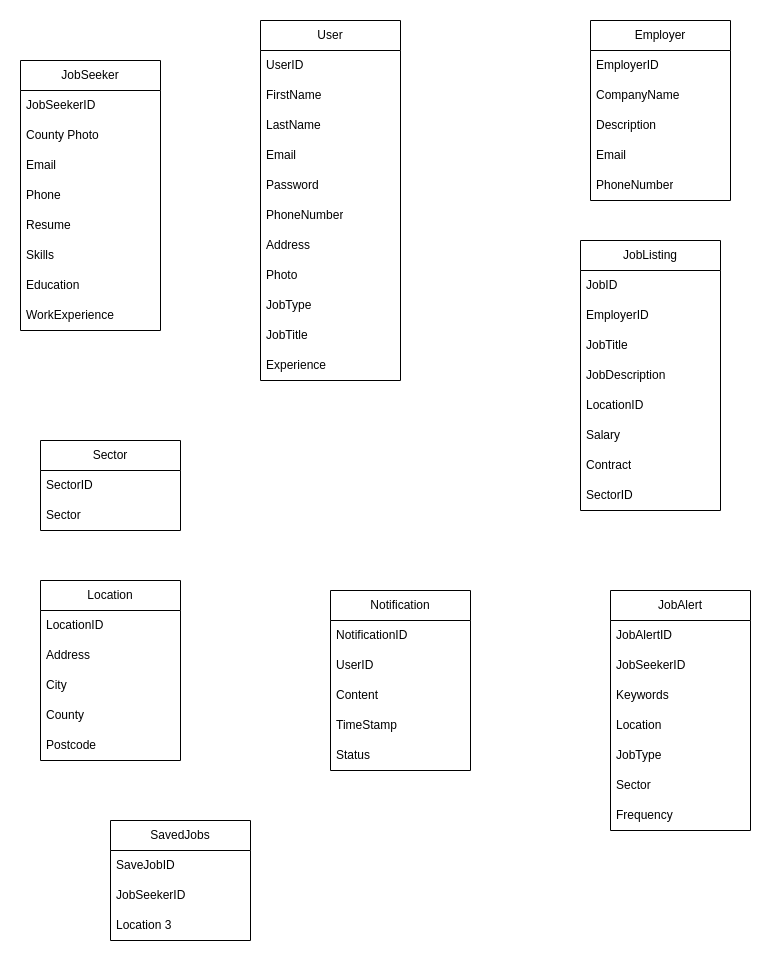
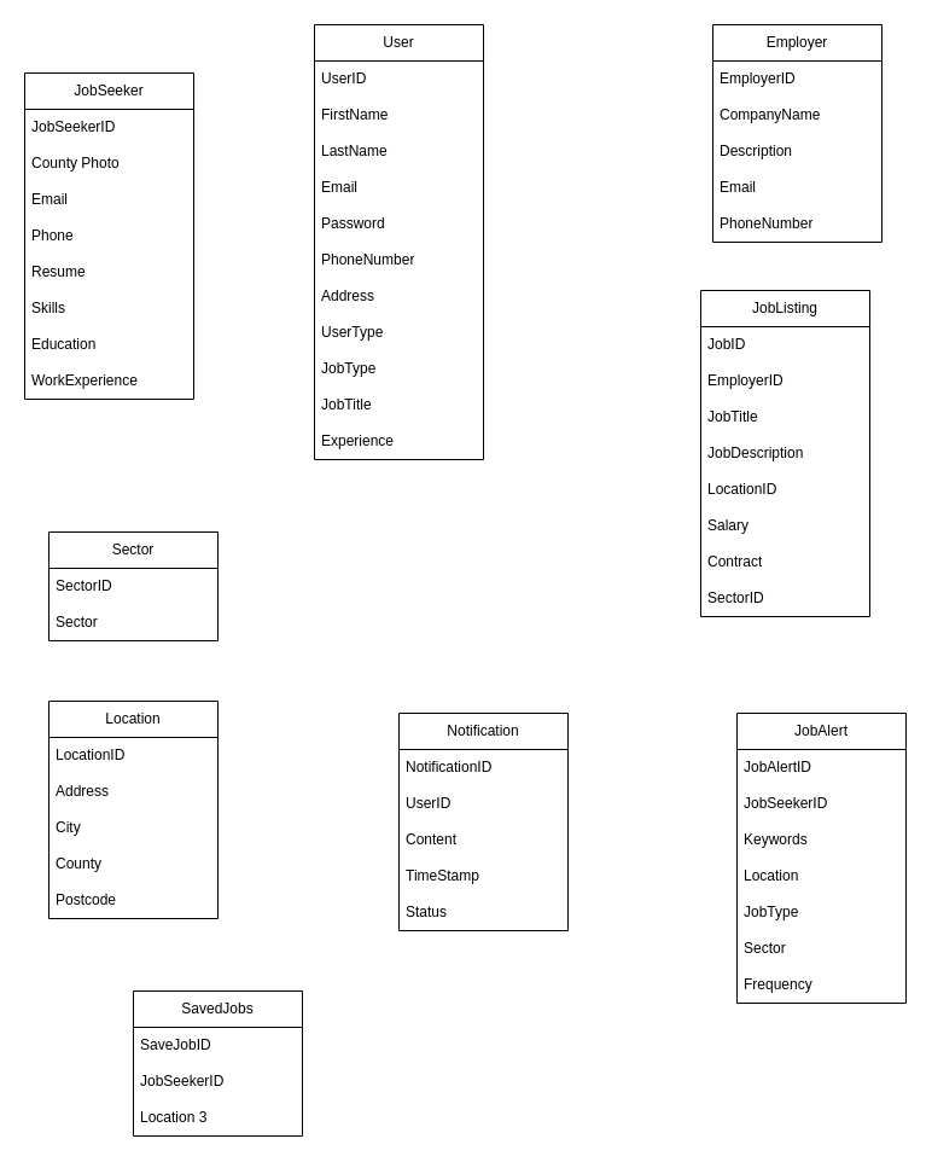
  <mxCell id="0" />
  <mxCell id="1" parent="0" />
  <mxCell id="2" value="User" style="swimlane;fontStyle=0;childLayout=stackLayout;horizontal=1;startSize=30;horizontalStack=0;resizeParent=1;resizeParentMax=0;resizeLast=0;collapsible=1;marginBottom=0;whiteSpace=wrap;html=1;" vertex="1" parent="1"><mxGeometry x="260" y="20" width="140" height="360" as="geometry" /></mxCell>
  <mxCell id="3" value="UserID" style="text;strokeColor=none;fillColor=none;align=left;verticalAlign=middle;spacingLeft=4;spacingRight=4;overflow=hidden;points=[[0,0.5],[1,0.5]];portConstraint=eastwest;rotatable=0;whiteSpace=wrap;html=1;" vertex="1" parent="2"><mxGeometry y="30" width="140" height="30" as="geometry" /></mxCell>
  <mxCell id="4" value="FirstName" style="text;strokeColor=none;fillColor=none;align=left;verticalAlign=middle;spacingLeft=4;spacingRight=4;overflow=hidden;points=[[0,0.5],[1,0.5]];portConstraint=eastwest;rotatable=0;whiteSpace=wrap;html=1;" vertex="1" parent="2"><mxGeometry y="60" width="140" height="30" as="geometry" /></mxCell>
  <mxCell id="5" value="LastName" style="text;strokeColor=none;fillColor=none;align=left;verticalAlign=middle;spacingLeft=4;spacingRight=4;overflow=hidden;points=[[0,0.5],[1,0.5]];portConstraint=eastwest;rotatable=0;whiteSpace=wrap;html=1;" vertex="1" parent="2"><mxGeometry y="90" width="140" height="30" as="geometry" /></mxCell>
  <mxCell id="6" value="Email" style="text;strokeColor=none;fillColor=none;align=left;verticalAlign=middle;spacingLeft=4;spacingRight=4;overflow=hidden;points=[[0,0.5],[1,0.5]];portConstraint=eastwest;rotatable=0;whiteSpace=wrap;html=1;" vertex="1" parent="2"><mxGeometry y="120" width="140" height="30" as="geometry" /></mxCell>
  <mxCell id="7" value="Password" style="text;strokeColor=none;fillColor=none;align=left;verticalAlign=middle;spacingLeft=4;spacingRight=4;overflow=hidden;points=[[0,0.5],[1,0.5]];portConstraint=eastwest;rotatable=0;whiteSpace=wrap;html=1;" vertex="1" parent="2"><mxGeometry y="150" width="140" height="30" as="geometry" /></mxCell>
  <mxCell id="8" value="PhoneNumber" style="text;strokeColor=none;fillColor=none;align=left;verticalAlign=middle;spacingLeft=4;spacingRight=4;overflow=hidden;points=[[0,0.5],[1,0.5]];portConstraint=eastwest;rotatable=0;whiteSpace=wrap;html=1;" vertex="1" parent="2"><mxGeometry y="180" width="140" height="30" as="geometry" /></mxCell>
  <mxCell id="9" value="Address" style="text;strokeColor=none;fillColor=none;align=left;verticalAlign=middle;spacingLeft=4;spacingRight=4;overflow=hidden;points=[[0,0.5],[1,0.5]];portConstraint=eastwest;rotatable=0;whiteSpace=wrap;html=1;" vertex="1" parent="2"><mxGeometry y="210" width="140" height="30" as="geometry" /></mxCell>
- <mxCell id="10" value="Photo" style="text;strokeColor=none;fillColor=none;align=left;verticalAlign=middle;spacingLeft=4;spacingRight=4;overflow=hidden;points=[[0,0.5],[1,0.5]];portConstraint=eastwest;rotatable=0;whiteSpace=wrap;html=1;" vertex="1" parent="2"><mxGeometry y="240" width="140" height="30" as="geometry" /></mxCell>
+ <mxCell id="10" value="UserType" style="text;strokeColor=none;fillColor=none;align=left;verticalAlign=middle;spacingLeft=4;spacingRight=4;overflow=hidden;points=[[0,0.5],[1,0.5]];portConstraint=eastwest;rotatable=0;whiteSpace=wrap;html=1;" vertex="1" parent="2"><mxGeometry y="240" width="140" height="30" as="geometry" /></mxCell>
  <mxCell id="11" value="JobType" style="text;strokeColor=none;fillColor=none;align=left;verticalAlign=middle;spacingLeft=4;spacingRight=4;overflow=hidden;points=[[0,0.5],[1,0.5]];portConstraint=eastwest;rotatable=0;whiteSpace=wrap;html=1;" vertex="1" parent="2"><mxGeometry y="270" width="140" height="30" as="geometry" /></mxCell>
  <mxCell id="12" value="JobTitle" style="text;strokeColor=none;fillColor=none;align=left;verticalAlign=middle;spacingLeft=4;spacingRight=4;overflow=hidden;points=[[0,0.5],[1,0.5]];portConstraint=eastwest;rotatable=0;whiteSpace=wrap;html=1;" vertex="1" parent="2"><mxGeometry y="300" width="140" height="30" as="geometry" /></mxCell>
  <mxCell id="13" value="Experience" style="text;strokeColor=none;fillColor=none;align=left;verticalAlign=middle;spacingLeft=4;spacingRight=4;overflow=hidden;points=[[0,0.5],[1,0.5]];portConstraint=eastwest;rotatable=0;whiteSpace=wrap;html=1;" vertex="1" parent="2"><mxGeometry y="330" width="140" height="30" as="geometry" /></mxCell>
  <mxCell id="14" value="Employer" style="swimlane;fontStyle=0;childLayout=stackLayout;horizontal=1;startSize=30;horizontalStack=0;resizeParent=1;resizeParentMax=0;resizeLast=0;collapsible=1;marginBottom=0;whiteSpace=wrap;html=1;" vertex="1" parent="1"><mxGeometry x="590" y="20" width="140" height="180" as="geometry" /></mxCell>
  <mxCell id="15" value="EmployerID" style="text;strokeColor=none;fillColor=none;align=left;verticalAlign=middle;spacingLeft=4;spacingRight=4;overflow=hidden;points=[[0,0.5],[1,0.5]];portConstraint=eastwest;rotatable=0;whiteSpace=wrap;html=1;" vertex="1" parent="14"><mxGeometry y="30" width="140" height="30" as="geometry" /></mxCell>
  <mxCell id="16" value="CompanyName" style="text;strokeColor=none;fillColor=none;align=left;verticalAlign=middle;spacingLeft=4;spacingRight=4;overflow=hidden;points=[[0,0.5],[1,0.5]];portConstraint=eastwest;rotatable=0;whiteSpace=wrap;html=1;" vertex="1" parent="14"><mxGeometry y="60" width="140" height="30" as="geometry" /></mxCell>
  <mxCell id="17" value="Description" style="text;strokeColor=none;fillColor=none;align=left;verticalAlign=middle;spacingLeft=4;spacingRight=4;overflow=hidden;points=[[0,0.5],[1,0.5]];portConstraint=eastwest;rotatable=0;whiteSpace=wrap;html=1;" vertex="1" parent="14"><mxGeometry y="90" width="140" height="30" as="geometry" /></mxCell>
  <mxCell id="18" value="Email" style="text;strokeColor=none;fillColor=none;align=left;verticalAlign=middle;spacingLeft=4;spacingRight=4;overflow=hidden;points=[[0,0.5],[1,0.5]];portConstraint=eastwest;rotatable=0;whiteSpace=wrap;html=1;" vertex="1" parent="14"><mxGeometry y="120" width="140" height="30" as="geometry" /></mxCell>
  <mxCell id="19" value="PhoneNumber" style="text;strokeColor=none;fillColor=none;align=left;verticalAlign=middle;spacingLeft=4;spacingRight=4;overflow=hidden;points=[[0,0.5],[1,0.5]];portConstraint=eastwest;rotatable=0;whiteSpace=wrap;html=1;" vertex="1" parent="14"><mxGeometry y="150" width="140" height="30" as="geometry" /></mxCell>
  <mxCell id="20" value="JobSeeker" style="swimlane;fontStyle=0;childLayout=stackLayout;horizontal=1;startSize=30;horizontalStack=0;resizeParent=1;resizeParentMax=0;resizeLast=0;collapsible=1;marginBottom=0;whiteSpace=wrap;html=1;" vertex="1" parent="1"><mxGeometry x="20" y="60" width="140" height="270" as="geometry" /></mxCell>
  <mxCell id="21" value="JobSeekerID" style="text;strokeColor=none;fillColor=none;align=left;verticalAlign=middle;spacingLeft=4;spacingRight=4;overflow=hidden;points=[[0,0.5],[1,0.5]];portConstraint=eastwest;rotatable=0;whiteSpace=wrap;html=1;" vertex="1" parent="20"><mxGeometry y="30" width="140" height="30" as="geometry" /></mxCell>
  <mxCell id="22" value="County Photo" style="text;strokeColor=none;fillColor=none;align=left;verticalAlign=middle;spacingLeft=4;spacingRight=4;overflow=hidden;points=[[0,0.5],[1,0.5]];portConstraint=eastwest;rotatable=0;whiteSpace=wrap;html=1;" vertex="1" parent="20"><mxGeometry y="60" width="140" height="30" as="geometry" /></mxCell>
  <mxCell id="23" value="Email" style="text;strokeColor=none;fillColor=none;align=left;verticalAlign=middle;spacingLeft=4;spacingRight=4;overflow=hidden;points=[[0,0.5],[1,0.5]];portConstraint=eastwest;rotatable=0;whiteSpace=wrap;html=1;" vertex="1" parent="20"><mxGeometry y="90" width="140" height="30" as="geometry" /></mxCell>
  <mxCell id="24" value="Phone" style="text;strokeColor=none;fillColor=none;align=left;verticalAlign=middle;spacingLeft=4;spacingRight=4;overflow=hidden;points=[[0,0.5],[1,0.5]];portConstraint=eastwest;rotatable=0;whiteSpace=wrap;html=1;" vertex="1" parent="20"><mxGeometry y="120" width="140" height="30" as="geometry" /></mxCell>
  <mxCell id="25" value="Resume" style="text;strokeColor=none;fillColor=none;align=left;verticalAlign=middle;spacingLeft=4;spacingRight=4;overflow=hidden;points=[[0,0.5],[1,0.5]];portConstraint=eastwest;rotatable=0;whiteSpace=wrap;html=1;" vertex="1" parent="20"><mxGeometry y="150" width="140" height="30" as="geometry" /></mxCell>
  <mxCell id="26" value="Skills" style="text;strokeColor=none;fillColor=none;align=left;verticalAlign=middle;spacingLeft=4;spacingRight=4;overflow=hidden;points=[[0,0.5],[1,0.5]];portConstraint=eastwest;rotatable=0;whiteSpace=wrap;html=1;" vertex="1" parent="20"><mxGeometry y="180" width="140" height="30" as="geometry" /></mxCell>
  <mxCell id="27" value="Education" style="text;strokeColor=none;fillColor=none;align=left;verticalAlign=middle;spacingLeft=4;spacingRight=4;overflow=hidden;points=[[0,0.5],[1,0.5]];portConstraint=eastwest;rotatable=0;whiteSpace=wrap;html=1;" vertex="1" parent="20"><mxGeometry y="210" width="140" height="30" as="geometry" /></mxCell>
  <mxCell id="28" value="WorkExperience" style="text;strokeColor=none;fillColor=none;align=left;verticalAlign=middle;spacingLeft=4;spacingRight=4;overflow=hidden;points=[[0,0.5],[1,0.5]];portConstraint=eastwest;rotatable=0;whiteSpace=wrap;html=1;" vertex="1" parent="20"><mxGeometry y="240" width="140" height="30" as="geometry" /></mxCell>
  <mxCell id="29" value="JobListing" style="swimlane;fontStyle=0;childLayout=stackLayout;horizontal=1;startSize=30;horizontalStack=0;resizeParent=1;resizeParentMax=0;resizeLast=0;collapsible=1;marginBottom=0;whiteSpace=wrap;html=1;" vertex="1" parent="1"><mxGeometry x="580" y="240" width="140" height="270" as="geometry" /></mxCell>
  <mxCell id="30" value="JobID" style="text;strokeColor=none;fillColor=none;align=left;verticalAlign=middle;spacingLeft=4;spacingRight=4;overflow=hidden;points=[[0,0.5],[1,0.5]];portConstraint=eastwest;rotatable=0;whiteSpace=wrap;html=1;" vertex="1" parent="29"><mxGeometry y="30" width="140" height="30" as="geometry" /></mxCell>
  <mxCell id="31" value="EmployerID" style="text;strokeColor=none;fillColor=none;align=left;verticalAlign=middle;spacingLeft=4;spacingRight=4;overflow=hidden;points=[[0,0.5],[1,0.5]];portConstraint=eastwest;rotatable=0;whiteSpace=wrap;html=1;" vertex="1" parent="29"><mxGeometry y="60" width="140" height="30" as="geometry" /></mxCell>
  <mxCell id="32" value="JobTitle" style="text;strokeColor=none;fillColor=none;align=left;verticalAlign=middle;spacingLeft=4;spacingRight=4;overflow=hidden;points=[[0,0.5],[1,0.5]];portConstraint=eastwest;rotatable=0;whiteSpace=wrap;html=1;" vertex="1" parent="29"><mxGeometry y="90" width="140" height="30" as="geometry" /></mxCell>
  <mxCell id="33" value="JobDescription" style="text;strokeColor=none;fillColor=none;align=left;verticalAlign=middle;spacingLeft=4;spacingRight=4;overflow=hidden;points=[[0,0.5],[1,0.5]];portConstraint=eastwest;rotatable=0;whiteSpace=wrap;html=1;" vertex="1" parent="29"><mxGeometry y="120" width="140" height="30" as="geometry" /></mxCell>
  <mxCell id="34" value="LocationID" style="text;strokeColor=none;fillColor=none;align=left;verticalAlign=middle;spacingLeft=4;spacingRight=4;overflow=hidden;points=[[0,0.5],[1,0.5]];portConstraint=eastwest;rotatable=0;whiteSpace=wrap;html=1;" vertex="1" parent="29"><mxGeometry y="150" width="140" height="30" as="geometry" /></mxCell>
  <mxCell id="35" value="Salary" style="text;strokeColor=none;fillColor=none;align=left;verticalAlign=middle;spacingLeft=4;spacingRight=4;overflow=hidden;points=[[0,0.5],[1,0.5]];portConstraint=eastwest;rotatable=0;whiteSpace=wrap;html=1;" vertex="1" parent="29"><mxGeometry y="180" width="140" height="30" as="geometry" /></mxCell>
  <mxCell id="36" value="Contract" style="text;strokeColor=none;fillColor=none;align=left;verticalAlign=middle;spacingLeft=4;spacingRight=4;overflow=hidden;points=[[0,0.5],[1,0.5]];portConstraint=eastwest;rotatable=0;whiteSpace=wrap;html=1;" vertex="1" parent="29"><mxGeometry y="210" width="140" height="30" as="geometry" /></mxCell>
  <mxCell id="37" value="SectorID" style="text;strokeColor=none;fillColor=none;align=left;verticalAlign=middle;spacingLeft=4;spacingRight=4;overflow=hidden;points=[[0,0.5],[1,0.5]];portConstraint=eastwest;rotatable=0;whiteSpace=wrap;html=1;" vertex="1" parent="29"><mxGeometry y="240" width="140" height="30" as="geometry" /></mxCell>
  <mxCell id="38" value="Sector" style="swimlane;fontStyle=0;childLayout=stackLayout;horizontal=1;startSize=30;horizontalStack=0;resizeParent=1;resizeParentMax=0;resizeLast=0;collapsible=1;marginBottom=0;whiteSpace=wrap;html=1;" vertex="1" parent="1"><mxGeometry x="40" y="440" width="140" height="90" as="geometry" /></mxCell>
  <mxCell id="39" value="SectorID" style="text;strokeColor=none;fillColor=none;align=left;verticalAlign=middle;spacingLeft=4;spacingRight=4;overflow=hidden;points=[[0,0.5],[1,0.5]];portConstraint=eastwest;rotatable=0;whiteSpace=wrap;html=1;" vertex="1" parent="38"><mxGeometry y="30" width="140" height="30" as="geometry" /></mxCell>
  <mxCell id="40" value="Sector" style="text;strokeColor=none;fillColor=none;align=left;verticalAlign=middle;spacingLeft=4;spacingRight=4;overflow=hidden;points=[[0,0.5],[1,0.5]];portConstraint=eastwest;rotatable=0;whiteSpace=wrap;html=1;" vertex="1" parent="38"><mxGeometry y="60" width="140" height="30" as="geometry" /></mxCell>
  <mxCell id="41" value="Location" style="swimlane;fontStyle=0;childLayout=stackLayout;horizontal=1;startSize=30;horizontalStack=0;resizeParent=1;resizeParentMax=0;resizeLast=0;collapsible=1;marginBottom=0;whiteSpace=wrap;html=1;" vertex="1" parent="1"><mxGeometry x="40" y="580" width="140" height="180" as="geometry" /></mxCell>
  <mxCell id="42" value="LocationID" style="text;strokeColor=none;fillColor=none;align=left;verticalAlign=middle;spacingLeft=4;spacingRight=4;overflow=hidden;points=[[0,0.5],[1,0.5]];portConstraint=eastwest;rotatable=0;whiteSpace=wrap;html=1;" vertex="1" parent="41"><mxGeometry y="30" width="140" height="30" as="geometry" /></mxCell>
  <mxCell id="43" value="Address" style="text;strokeColor=none;fillColor=none;align=left;verticalAlign=middle;spacingLeft=4;spacingRight=4;overflow=hidden;points=[[0,0.5],[1,0.5]];portConstraint=eastwest;rotatable=0;whiteSpace=wrap;html=1;" vertex="1" parent="41"><mxGeometry y="60" width="140" height="30" as="geometry" /></mxCell>
  <mxCell id="44" value="City" style="text;strokeColor=none;fillColor=none;align=left;verticalAlign=middle;spacingLeft=4;spacingRight=4;overflow=hidden;points=[[0,0.5],[1,0.5]];portConstraint=eastwest;rotatable=0;whiteSpace=wrap;html=1;" vertex="1" parent="41"><mxGeometry y="90" width="140" height="30" as="geometry" /></mxCell>
  <mxCell id="45" value="County" style="text;strokeColor=none;fillColor=none;align=left;verticalAlign=middle;spacingLeft=4;spacingRight=4;overflow=hidden;points=[[0,0.5],[1,0.5]];portConstraint=eastwest;rotatable=0;whiteSpace=wrap;html=1;" vertex="1" parent="41"><mxGeometry y="120" width="140" height="30" as="geometry" /></mxCell>
  <mxCell id="46" value="Postcode" style="text;strokeColor=none;fillColor=none;align=left;verticalAlign=middle;spacingLeft=4;spacingRight=4;overflow=hidden;points=[[0,0.5],[1,0.5]];portConstraint=eastwest;rotatable=0;whiteSpace=wrap;html=1;" vertex="1" parent="41"><mxGeometry y="150" width="140" height="30" as="geometry" /></mxCell>
  <mxCell id="47" value="Notification" style="swimlane;fontStyle=0;childLayout=stackLayout;horizontal=1;startSize=30;horizontalStack=0;resizeParent=1;resizeParentMax=0;resizeLast=0;collapsible=1;marginBottom=0;whiteSpace=wrap;html=1;" vertex="1" parent="1"><mxGeometry x="330" y="590" width="140" height="180" as="geometry" /></mxCell>
  <mxCell id="48" value="NotificationID" style="text;strokeColor=none;fillColor=none;align=left;verticalAlign=middle;spacingLeft=4;spacingRight=4;overflow=hidden;points=[[0,0.5],[1,0.5]];portConstraint=eastwest;rotatable=0;whiteSpace=wrap;html=1;" vertex="1" parent="47"><mxGeometry y="30" width="140" height="30" as="geometry" /></mxCell>
  <mxCell id="49" value="UserID" style="text;strokeColor=none;fillColor=none;align=left;verticalAlign=middle;spacingLeft=4;spacingRight=4;overflow=hidden;points=[[0,0.5],[1,0.5]];portConstraint=eastwest;rotatable=0;whiteSpace=wrap;html=1;" vertex="1" parent="47"><mxGeometry y="60" width="140" height="30" as="geometry" /></mxCell>
  <mxCell id="50" value="Content" style="text;strokeColor=none;fillColor=none;align=left;verticalAlign=middle;spacingLeft=4;spacingRight=4;overflow=hidden;points=[[0,0.5],[1,0.5]];portConstraint=eastwest;rotatable=0;whiteSpace=wrap;html=1;" vertex="1" parent="47"><mxGeometry y="90" width="140" height="30" as="geometry" /></mxCell>
  <mxCell id="51" value="TimeStamp" style="text;strokeColor=none;fillColor=none;align=left;verticalAlign=middle;spacingLeft=4;spacingRight=4;overflow=hidden;points=[[0,0.5],[1,0.5]];portConstraint=eastwest;rotatable=0;whiteSpace=wrap;html=1;" vertex="1" parent="47"><mxGeometry y="120" width="140" height="30" as="geometry" /></mxCell>
  <mxCell id="52" value="Status" style="text;strokeColor=none;fillColor=none;align=left;verticalAlign=middle;spacingLeft=4;spacingRight=4;overflow=hidden;points=[[0,0.5],[1,0.5]];portConstraint=eastwest;rotatable=0;whiteSpace=wrap;html=1;" vertex="1" parent="47"><mxGeometry y="150" width="140" height="30" as="geometry" /></mxCell>
  <mxCell id="53" value="JobAlert" style="swimlane;fontStyle=0;childLayout=stackLayout;horizontal=1;startSize=30;horizontalStack=0;resizeParent=1;resizeParentMax=0;resizeLast=0;collapsible=1;marginBottom=0;whiteSpace=wrap;html=1;" vertex="1" parent="1"><mxGeometry x="610" y="590" width="140" height="240" as="geometry" /></mxCell>
  <mxCell id="54" value="JobAlertID" style="text;strokeColor=none;fillColor=none;align=left;verticalAlign=middle;spacingLeft=4;spacingRight=4;overflow=hidden;points=[[0,0.5],[1,0.5]];portConstraint=eastwest;rotatable=0;whiteSpace=wrap;html=1;" vertex="1" parent="53"><mxGeometry y="30" width="140" height="30" as="geometry" /></mxCell>
  <mxCell id="55" value="JobSeekerID" style="text;strokeColor=none;fillColor=none;align=left;verticalAlign=middle;spacingLeft=4;spacingRight=4;overflow=hidden;points=[[0,0.5],[1,0.5]];portConstraint=eastwest;rotatable=0;whiteSpace=wrap;html=1;" vertex="1" parent="53"><mxGeometry y="60" width="140" height="30" as="geometry" /></mxCell>
  <mxCell id="56" value="Keywords" style="text;strokeColor=none;fillColor=none;align=left;verticalAlign=middle;spacingLeft=4;spacingRight=4;overflow=hidden;points=[[0,0.5],[1,0.5]];portConstraint=eastwest;rotatable=0;whiteSpace=wrap;html=1;" vertex="1" parent="53"><mxGeometry y="90" width="140" height="30" as="geometry" /></mxCell>
  <mxCell id="57" value="Location" style="text;strokeColor=none;fillColor=none;align=left;verticalAlign=middle;spacingLeft=4;spacingRight=4;overflow=hidden;points=[[0,0.5],[1,0.5]];portConstraint=eastwest;rotatable=0;whiteSpace=wrap;html=1;" vertex="1" parent="53"><mxGeometry y="120" width="140" height="30" as="geometry" /></mxCell>
  <mxCell id="58" value="JobType" style="text;strokeColor=none;fillColor=none;align=left;verticalAlign=middle;spacingLeft=4;spacingRight=4;overflow=hidden;points=[[0,0.5],[1,0.5]];portConstraint=eastwest;rotatable=0;whiteSpace=wrap;html=1;" vertex="1" parent="53"><mxGeometry y="150" width="140" height="30" as="geometry" /></mxCell>
  <mxCell id="59" value="Sector" style="text;strokeColor=none;fillColor=none;align=left;verticalAlign=middle;spacingLeft=4;spacingRight=4;overflow=hidden;points=[[0,0.5],[1,0.5]];portConstraint=eastwest;rotatable=0;whiteSpace=wrap;html=1;" vertex="1" parent="53"><mxGeometry y="180" width="140" height="30" as="geometry" /></mxCell>
  <mxCell id="60" value="Frequency" style="text;strokeColor=none;fillColor=none;align=left;verticalAlign=middle;spacingLeft=4;spacingRight=4;overflow=hidden;points=[[0,0.5],[1,0.5]];portConstraint=eastwest;rotatable=0;whiteSpace=wrap;html=1;" vertex="1" parent="53"><mxGeometry y="210" width="140" height="30" as="geometry" /></mxCell>
  <mxCell id="61" value="SavedJobs" style="swimlane;fontStyle=0;childLayout=stackLayout;horizontal=1;startSize=30;horizontalStack=0;resizeParent=1;resizeParentMax=0;resizeLast=0;collapsible=1;marginBottom=0;whiteSpace=wrap;html=1;" vertex="1" parent="1"><mxGeometry x="110" y="820" width="140" height="120" as="geometry" /></mxCell>
  <mxCell id="62" value="SaveJobID" style="text;strokeColor=none;fillColor=none;align=left;verticalAlign=middle;spacingLeft=4;spacingRight=4;overflow=hidden;points=[[0,0.5],[1,0.5]];portConstraint=eastwest;rotatable=0;whiteSpace=wrap;html=1;" vertex="1" parent="61"><mxGeometry y="30" width="140" height="30" as="geometry" /></mxCell>
  <mxCell id="63" value="JobSeekerID" style="text;strokeColor=none;fillColor=none;align=left;verticalAlign=middle;spacingLeft=4;spacingRight=4;overflow=hidden;points=[[0,0.5],[1,0.5]];portConstraint=eastwest;rotatable=0;whiteSpace=wrap;html=1;" vertex="1" parent="61"><mxGeometry y="60" width="140" height="30" as="geometry" /></mxCell>
  <mxCell id="64" value="Location 3" style="text;strokeColor=none;fillColor=none;align=left;verticalAlign=middle;spacingLeft=4;spacingRight=4;overflow=hidden;points=[[0,0.5],[1,0.5]];portConstraint=eastwest;rotatable=0;whiteSpace=wrap;html=1;" vertex="1" parent="61"><mxGeometry y="90" width="140" height="30" as="geometry" /></mxCell>
